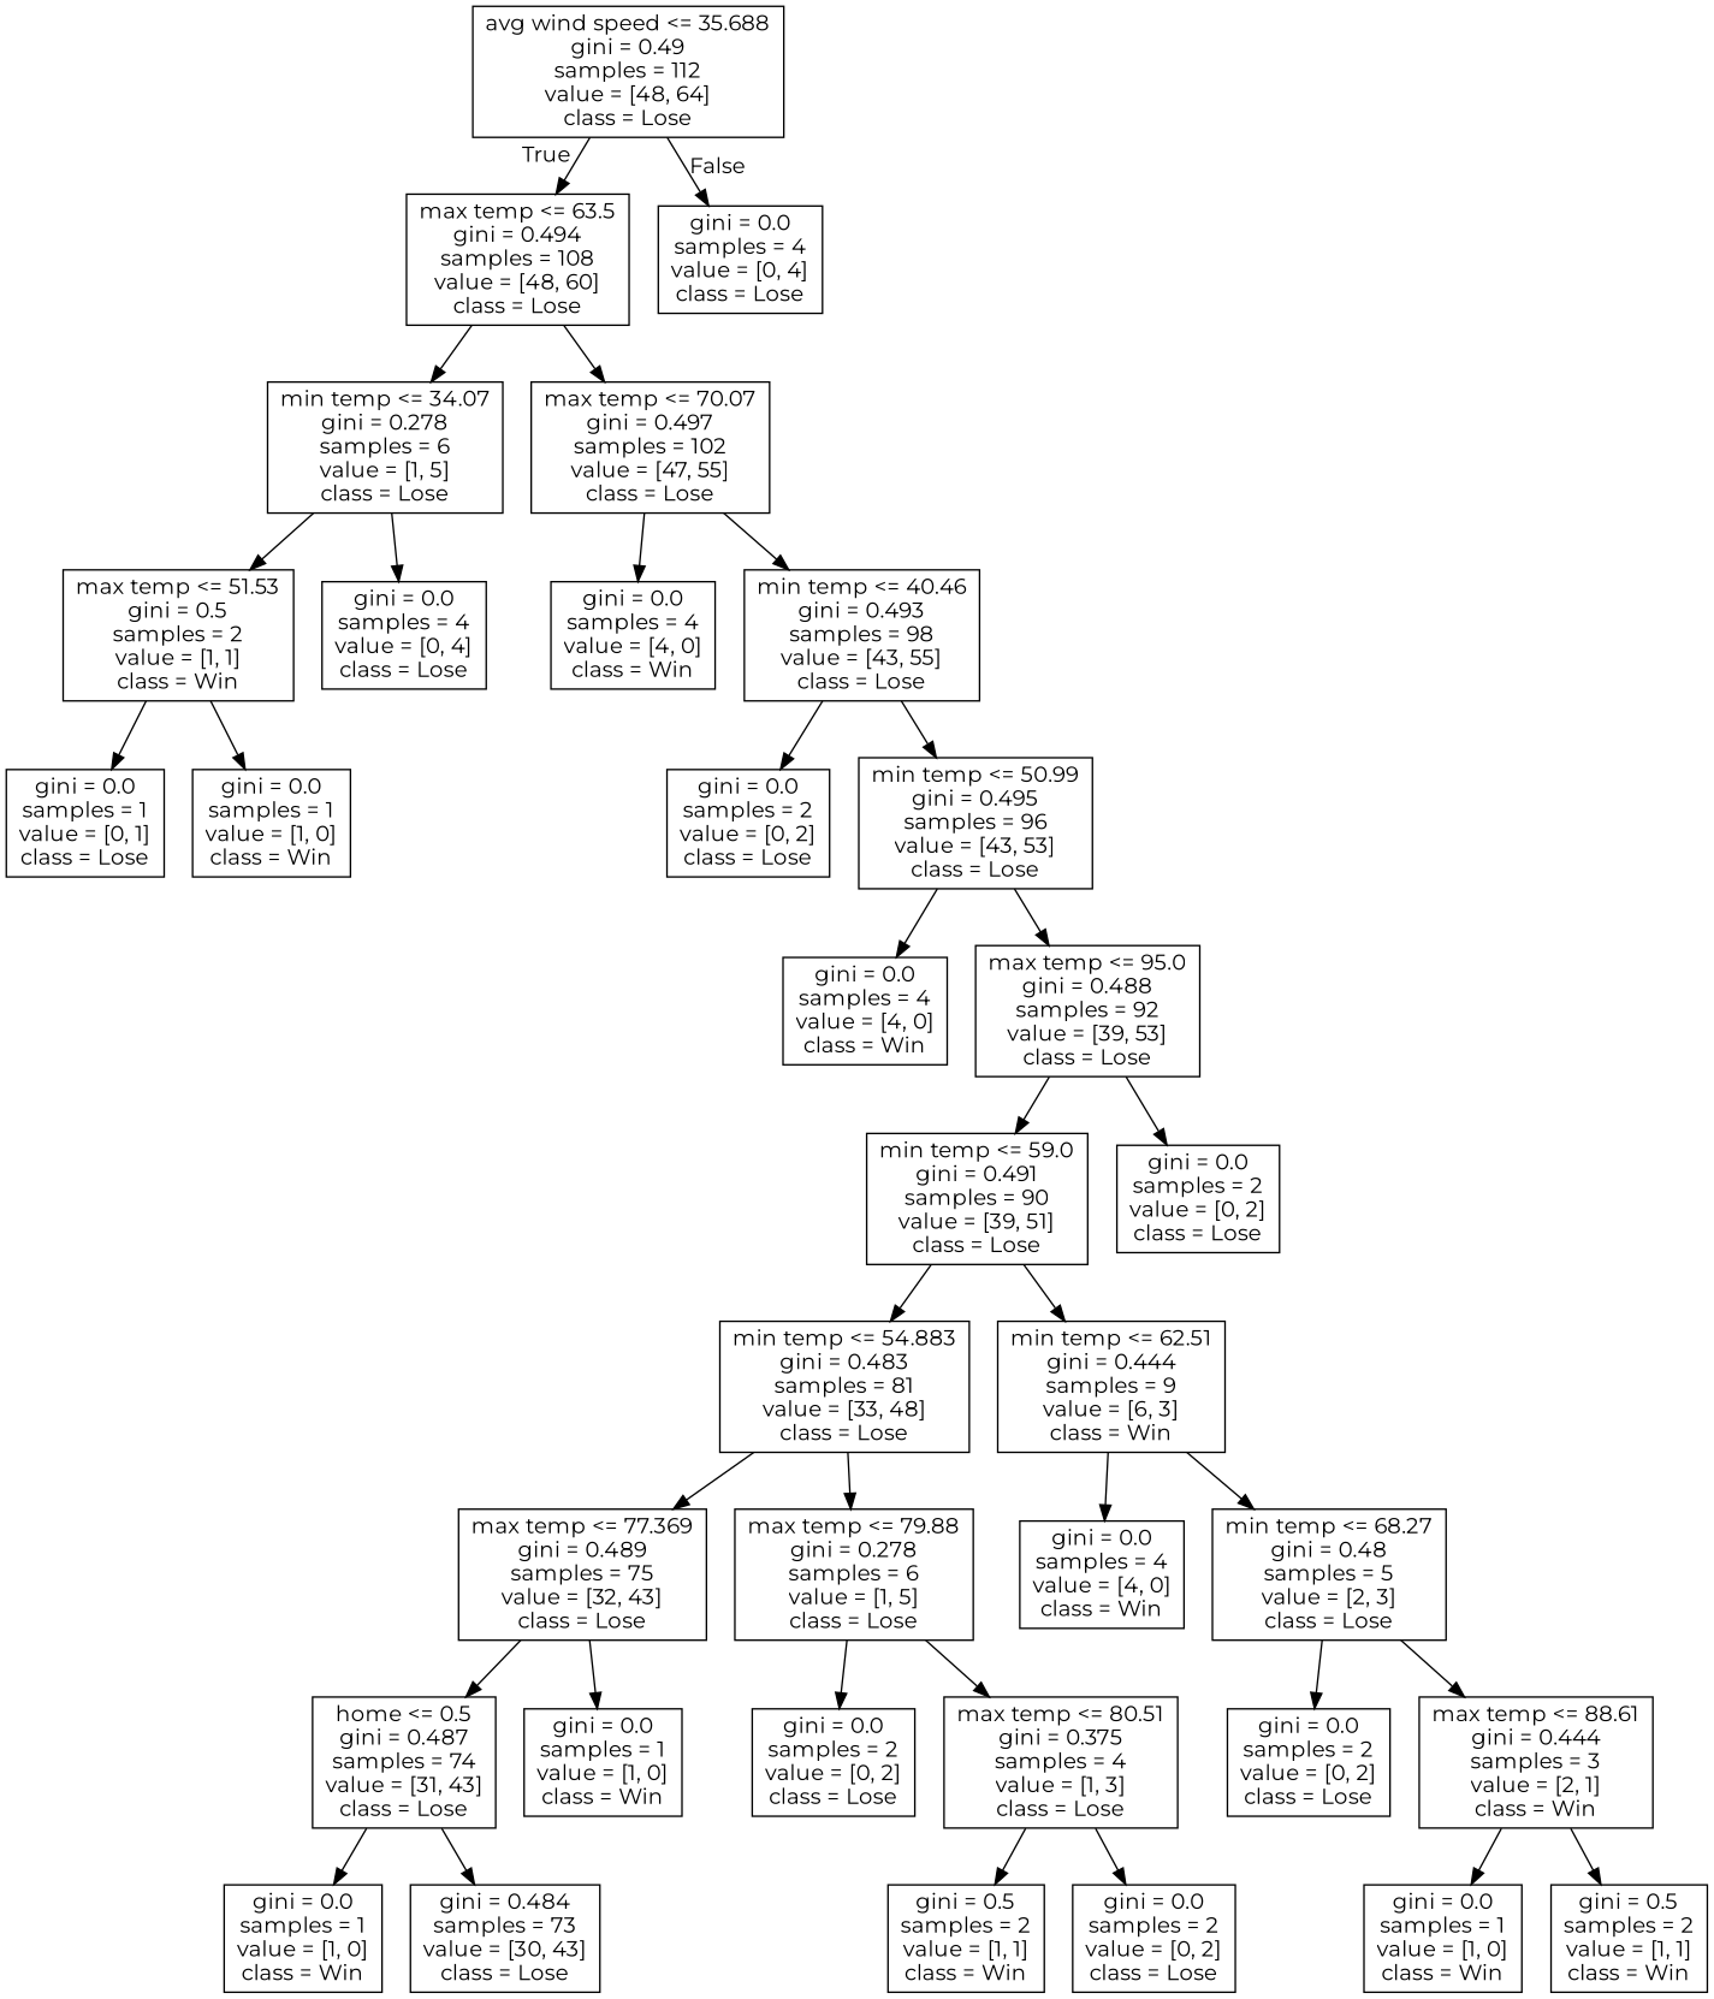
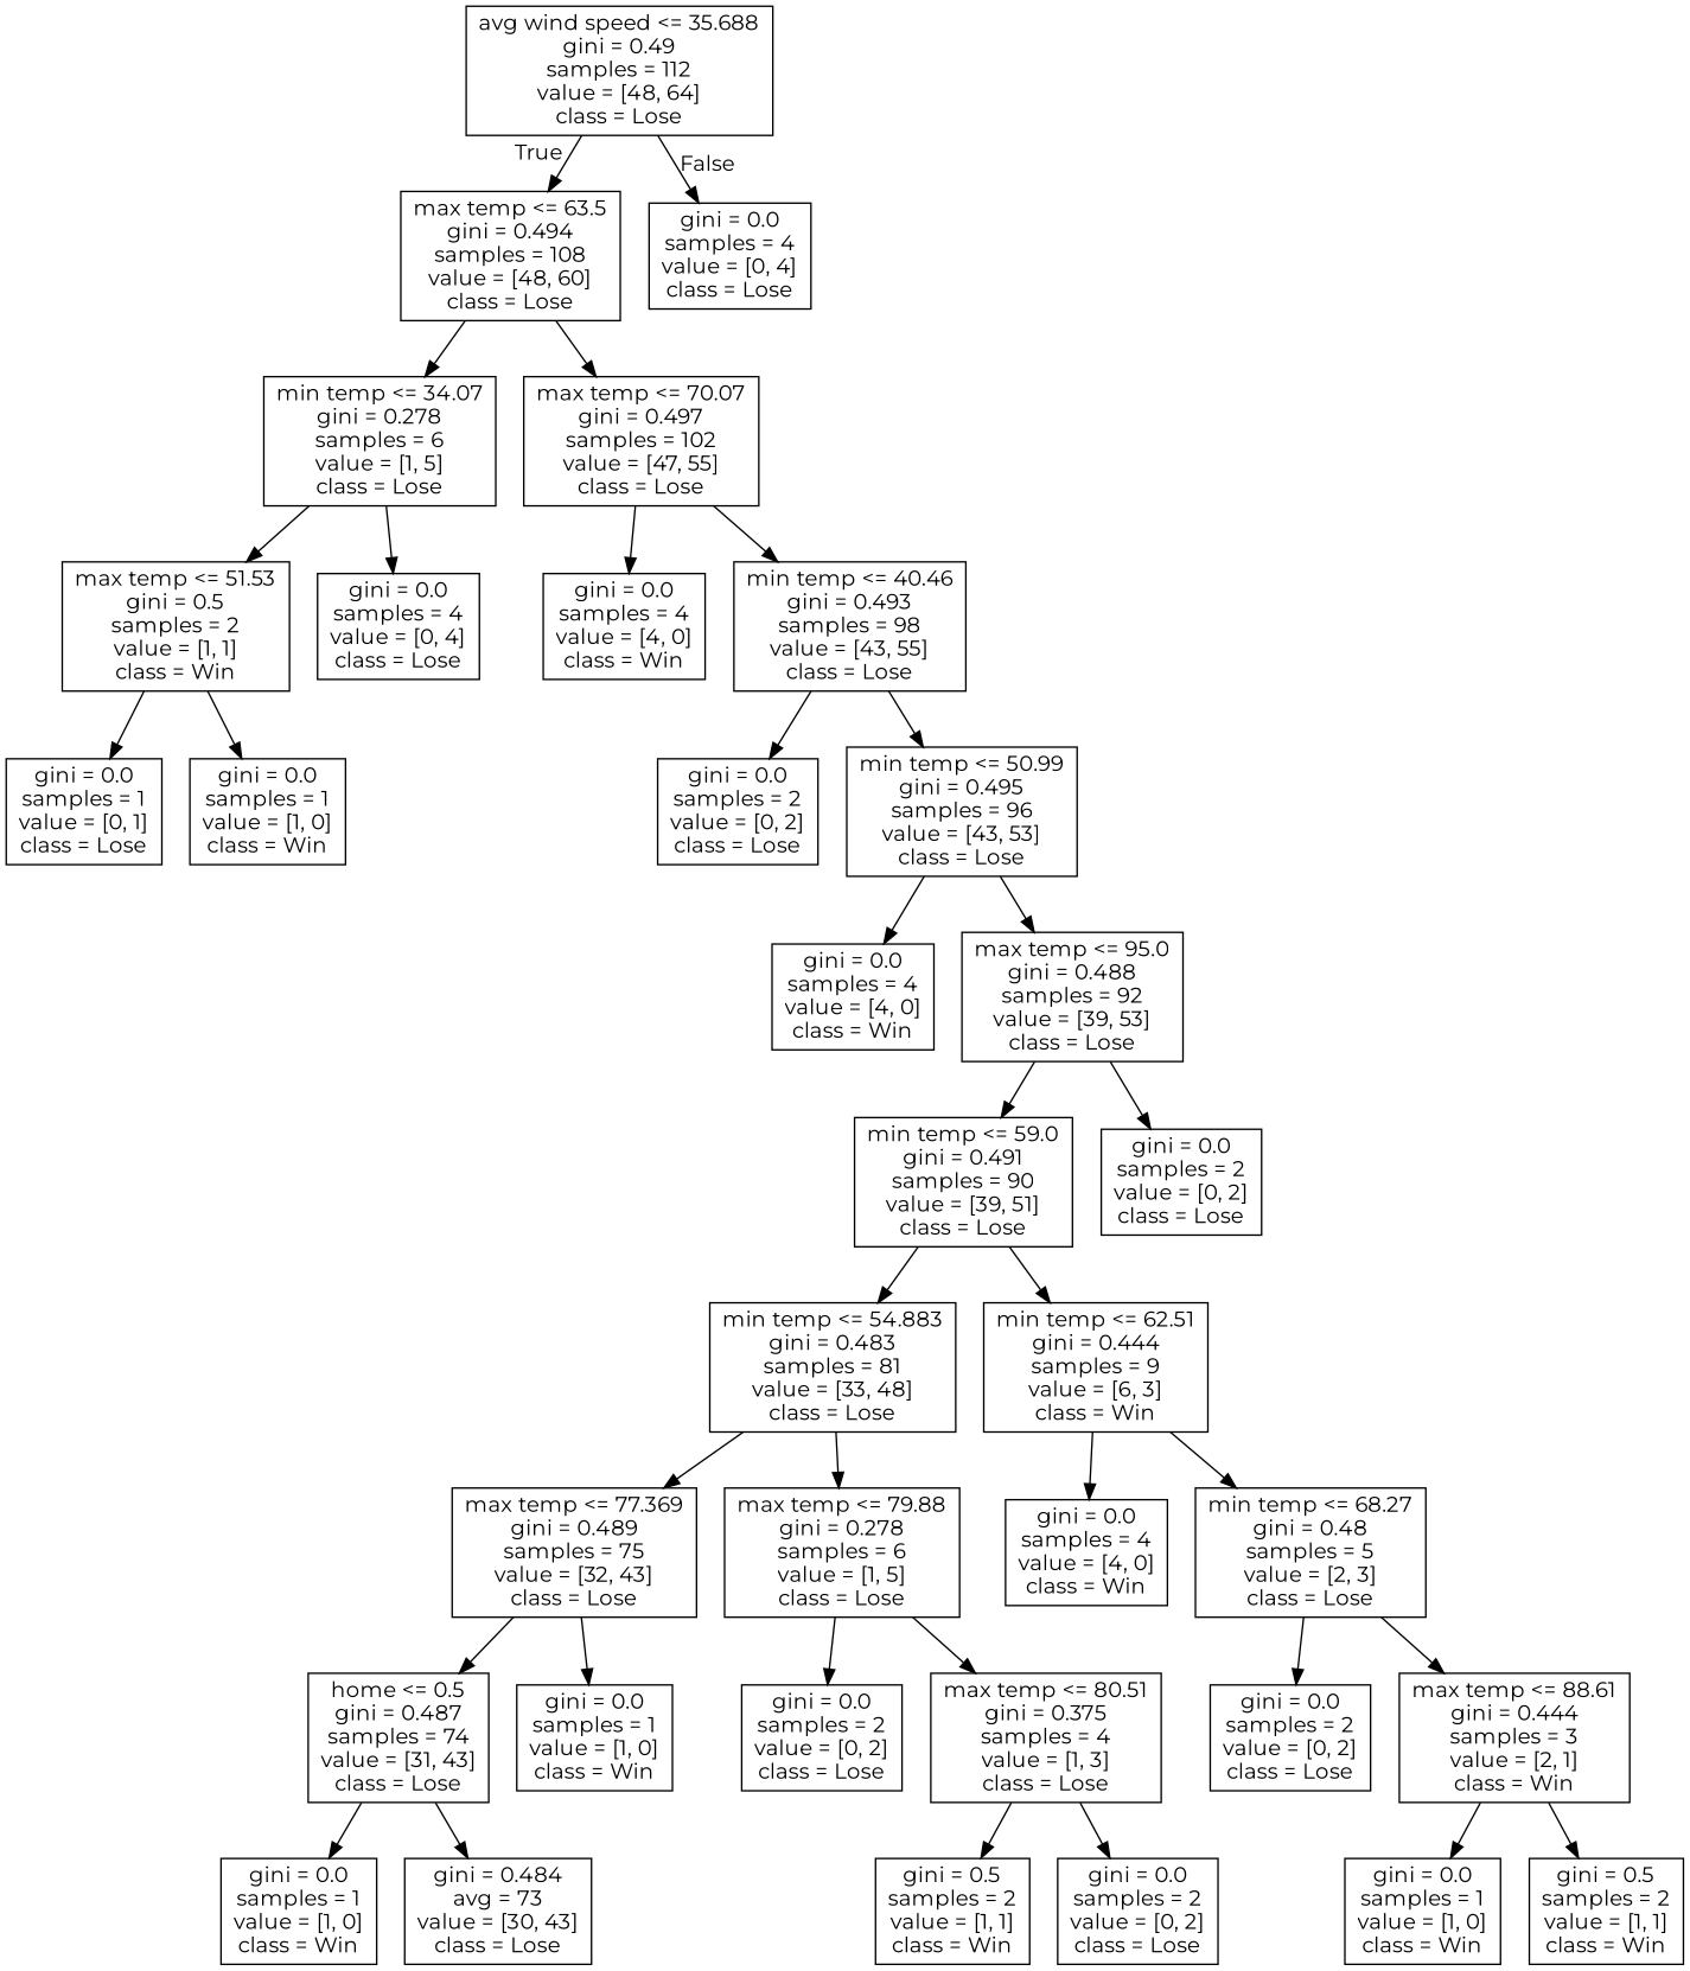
  digraph {
    fontname=Montserrat
    node [shape=box fontname=Montserrat]
    edge [fontname=Montserrat]
    n1 [label="avg wind speed <= 35.688\ngini = 0.49\nsamples = 112\nvalue = [48, 64]\nclass = Lose"]
    n2 [label="max temp <= 63.5\ngini = 0.494\nsamples = 108\nvalue = [48, 60]\nclass = Lose"]
    n3 [label="gini = 0.0\nsamples = 4\nvalue = [0, 4]\nclass = Lose"]
    n4 [label="min temp <= 34.07\ngini = 0.278\nsamples = 6\nvalue = [1, 5]\nclass = Lose"]
    n5 [label="max temp <= 70.07\ngini = 0.497\nsamples = 102\nvalue = [47, 55]\nclass = Lose"]
    n6 [label="max temp <= 51.53\ngini = 0.5\nsamples = 2\nvalue = [1, 1]\nclass = Win"]
    n7 [label="gini = 0.0\nsamples = 4\nvalue = [0, 4]\nclass = Lose"]
    n8 [label="gini = 0.0\nsamples = 1\nvalue = [0, 1]\nclass = Lose"]
    n9 [label="gini = 0.0\nsamples = 1\nvalue = [1, 0]\nclass = Win"]
    n10 [label="gini = 0.0\nsamples = 4\nvalue = [4, 0]\nclass = Win"]
    n11 [label="min temp <= 40.46\ngini = 0.493\nsamples = 98\nvalue = [43, 55]\nclass = Lose"]
    n12 [label="gini = 0.0\nsamples = 2\nvalue = [0, 2]\nclass = Lose"]
    n13 [label="min temp <= 50.99\ngini = 0.495\nsamples = 96\nvalue = [43, 53]\nclass = Lose"]
    n14 [label="gini = 0.0\nsamples = 4\nvalue = [4, 0]\nclass = Win"]
    n15 [label="max temp <= 95.0\ngini = 0.488\nsamples = 92\nvalue = [39, 53]\nclass = Lose"]
    n16 [label="min temp <= 59.0\ngini = 0.491\nsamples = 90\nvalue = [39, 51]\nclass = Lose"]
    n17 [label="gini = 0.0\nsamples = 2\nvalue = [0, 2]\nclass = Lose"]
    n18 [label="min temp <= 54.883\ngini = 0.483\nsamples = 81\nvalue = [33, 48]\nclass = Lose"]
    n19 [label="min temp <= 62.51\ngini = 0.444\nsamples = 9\nvalue = [6, 3]\nclass = Win"]
    n20 [label="max temp <= 77.369\ngini = 0.489\nsamples = 75\nvalue = [32, 43]\nclass = Lose"]
    n21 [label="max temp <= 79.88\ngini = 0.278\nsamples = 6\nvalue = [1, 5]\nclass = Lose"]
    n22 [label="home <= 0.5\ngini = 0.487\nsamples = 74\nvalue = [31, 43]\nclass = Lose"]
    n23 [label="gini = 0.0\nsamples = 1\nvalue = [1, 0]\nclass = Win"]
    n24 [label="gini = 0.0\nsamples = 1\nvalue = [1, 0]\nclass = Win"]
-   n25 [label="gini = 0.484\nsamples = 73\nvalue = [30, 43]\nclass = Lose"]
+   n25 [label="gini = 0.484\navg = 73\nvalue = [30, 43]\nclass = Lose"]
    n26 [label="gini = 0.0\nsamples = 2\nvalue = [0, 2]\nclass = Lose"]
    n27 [label="max temp <= 80.51\ngini = 0.375\nsamples = 4\nvalue = [1, 3]\nclass = Lose"]
    n28 [label="gini = 0.5\nsamples = 2\nvalue = [1, 1]\nclass = Win"]
    n29 [label="gini = 0.0\nsamples = 2\nvalue = [0, 2]\nclass = Lose"]
    n30 [label="gini = 0.0\nsamples = 4\nvalue = [4, 0]\nclass = Win"]
    n31 [label="min temp <= 68.27\ngini = 0.48\nsamples = 5\nvalue = [2, 3]\nclass = Lose"]
    n32 [label="gini = 0.0\nsamples = 2\nvalue = [0, 2]\nclass = Lose"]
    n33 [label="max temp <= 88.61\ngini = 0.444\nsamples = 3\nvalue = [2, 1]\nclass = Win"]
    n34 [label="gini = 0.0\nsamples = 1\nvalue = [1, 0]\nclass = Win"]
    n35 [label="gini = 0.5\nsamples = 2\nvalue = [1, 1]\nclass = Win"]
    n1 -> n2 [headlabel=True labelangle=45 labeldistance=2.5]
    n1 -> n3 [headlabel=False labelangle=-45 labeldistance=2.5]
    n2 -> n4
    n2 -> n5
    n4 -> n6
    n4 -> n7
    n5 -> n10
    n5 -> n11
    n6 -> n8
    n6 -> n9
    n11 -> n12
    n11 -> n13
    n13 -> n14
    n13 -> n15
    n15 -> n16
    n15 -> n17
    n16 -> n18
    n16 -> n19
    n18 -> n20
    n18 -> n21
    n19 -> n30
    n19 -> n31
    n20 -> n22
    n20 -> n23
    n21 -> n26
    n21 -> n27
    n22 -> n24
    n22 -> n25
    n27 -> n28
    n27 -> n29
    n31 -> n32
    n31 -> n33
    n33 -> n34
    n33 -> n35
  }
